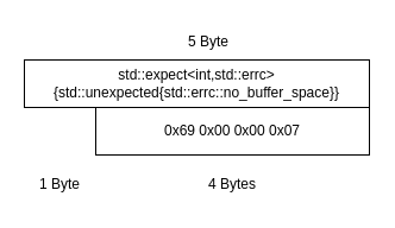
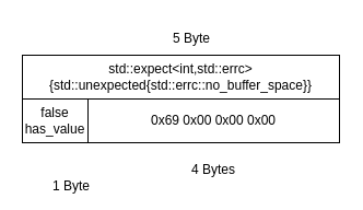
  <mxCell id="0" />
  <mxCell id="1" parent="0" />
  <mxCell id="2" value="std::expect&amp;lt;int,std::errc&amp;gt;{std::unexpected{std::errc::no_buffer_space}}" style="rounded=0;whiteSpace=wrap;html=1;fillColor=none;" parent="1" vertex="1"><mxGeometry x="20" y="50" width="290" height="40" as="geometry" /></mxCell>
  <mxCell id="3" value="5 Byte" style="text;html=1;strokeColor=none;fillColor=none;align=center;verticalAlign=middle;whiteSpace=wrap;rounded=0;" parent="1" vertex="1"><mxGeometry x="145" y="20" width="60" height="30" as="geometry" /></mxCell>
- <mxCell id="4" value="0x69 0x00 0x00 0x07" style="rounded=0;whiteSpace=wrap;html=1;fillColor=none;" parent="1" vertex="1"><mxGeometry x="80" y="90" width="230" height="40" as="geometry" /></mxCell>
+ <mxCell id="4" value="0x69 0x00 0x00 0x00" style="rounded=0;whiteSpace=wrap;html=1;fillColor=none;" parent="1" vertex="1"><mxGeometry x="80" y="90" width="230" height="40" as="geometry" /></mxCell>
+ <mxCell id="5" value="false&lt;br&gt;has_value" style="rounded=0;whiteSpace=wrap;html=1;fillColor=none;" parent="1" vertex="1"><mxGeometry x="20" y="90" width="60" height="40" as="geometry" /></mxCell>
  <mxCell id="6" value="4 Bytes" style="text;html=1;strokeColor=none;fillColor=none;align=center;verticalAlign=middle;whiteSpace=wrap;rounded=0;" parent="1" vertex="1"><mxGeometry x="165" y="140" width="60" height="30" as="geometry" /></mxCell>
- <mxCell id="7" value="1 Byte" style="text;html=1;strokeColor=none;fillColor=none;align=center;verticalAlign=middle;whiteSpace=wrap;rounded=0;" parent="1" vertex="1"><mxGeometry x="20" y="140" width="60" height="30" as="geometry" /></mxCell>
+ <mxCell id="7" value="1 Byte" style="text;html=1;strokeColor=none;fillColor=none;align=center;verticalAlign=middle;whiteSpace=wrap;rounded=0;" parent="1" vertex="1"><mxGeometry x="35" y="155" width="60" height="30" as="geometry" /></mxCell>
